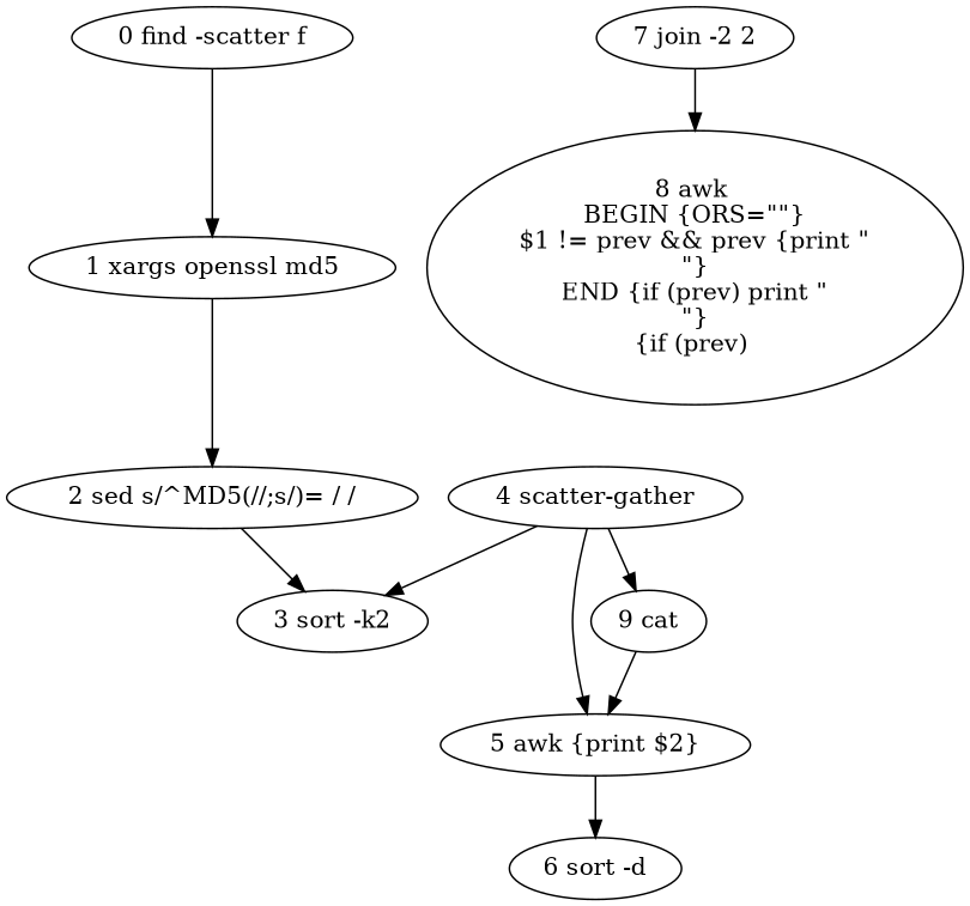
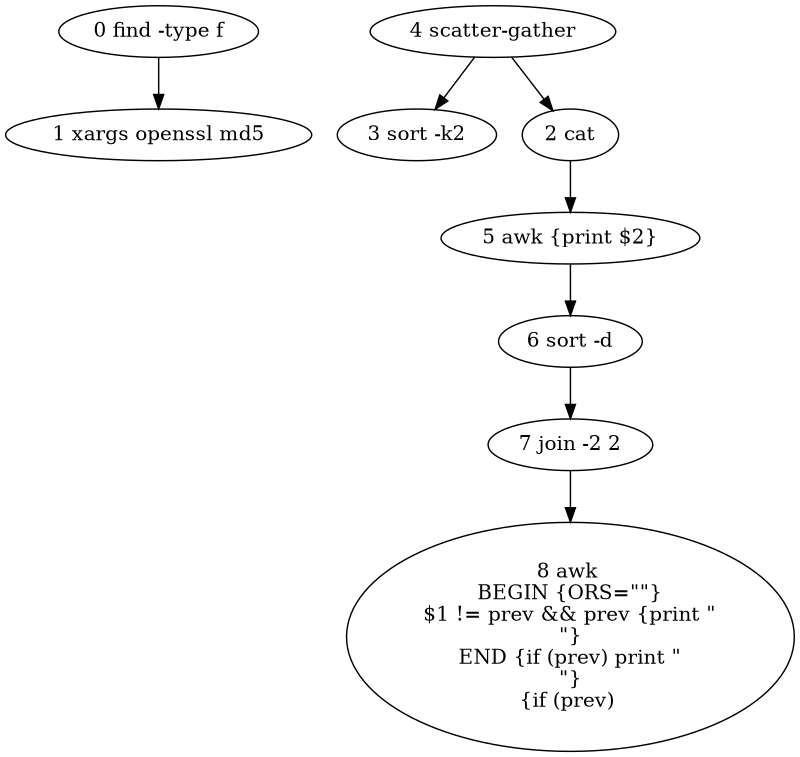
  digraph {
-   n1 [label="0 find -scatter f"]
+   n1 [label="0 find -type f"]
    n2 [label="1 xargs openssl md5"]
-   n3 [label="2 sed s/^MD5(//;s/)= / /"]
    n4 [label="3 sort -k2"]
    n5 [label="4 scatter-gather"]
    n6 [label="5 awk {print $2}"]
-   n7 [label="9 cat"]
+   n7 [label="2 cat"]
    n8 [label="6 sort -d"]
    n9 [label="7 join -2 2"]
    n10 [label="8 awk \nBEGIN {ORS=\"\"}\n$1 != prev && prev {print \"\n\"}\nEND {if (prev) print \"\n\"}\n{if (prev) "]
    n1 -> n2
-   n2 -> n3
-   n3 -> n4
    n5 -> n4
-   n5 -> n6
    n5 -> n7
    n6 -> n8
    n7 -> n6
+   n8 -> n9
    n9 -> n10
  }
